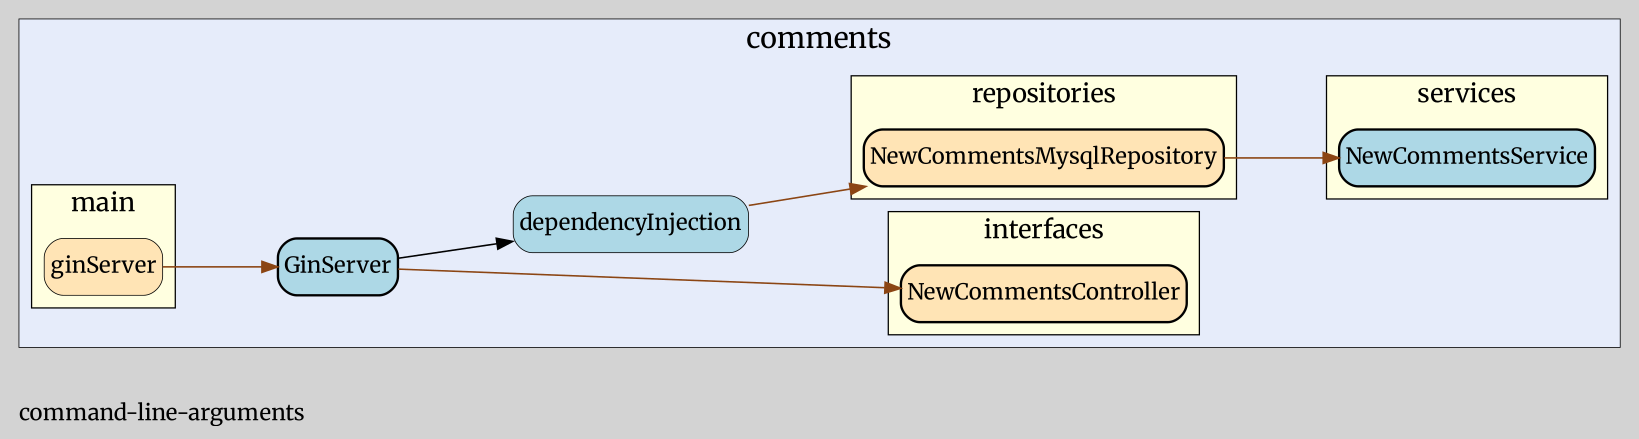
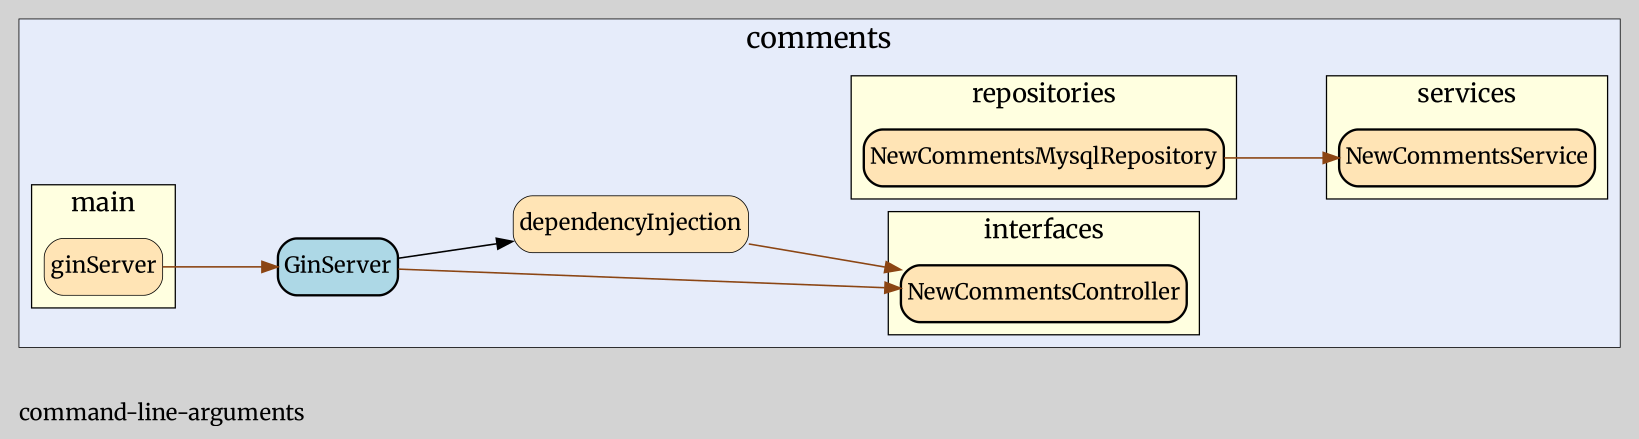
  digraph {
    bgcolor=lightgray
    fontname=Merriweather
    fontsize=14
    label="command-line-arguments"
    labeljust=l
    nodesep=0.35
    penwidth=0.5
    rankdir=LR
    style=solid
    node [fillcolor=moccasin fontname=Merriweather margin="0.05,0.0" penwidth=1.5 shape=box style="filled,rounded"]
    edge [color=saddlebrown fontname=Merriweather minlen=2]
    n1 [label=ginServer penwidth=0.5]
    n2 [label=NewCommentsController]
    n3 [label=NewCommentsMysqlRepository]
-   n4 [fillcolor=lightblue label=NewCommentsService]
-   n5 [fillcolor=lightblue label=dependencyInjection penwidth=0.5]
+   n4 [label=NewCommentsService]
+   n5 [label=dependencyInjection penwidth=0.5]
    n6 [fillcolor=lightblue label=GinServer]
    subgraph cluster_1 {
      bgcolor="#e6ecfa"
      fontsize=18
      label=comments
      labeljust=c
      labelloc=t
      n5
      n6
      subgraph cluster_2 {
        bgcolor="#e6ecfa"
        fillcolor=lightyellow
        fontsize=16
        label=main
        labeljust=c
        labelloc=t
        penwidth=0.8
        rank=sink
        style=filled
        n1
      }
      subgraph cluster_3 {
        bgcolor="#e6ecfa"
        fillcolor=lightyellow
        fontsize=16
        label=interfaces
        labeljust=c
        labelloc=t
        penwidth=0.8
        rank=sink
        style=filled
        n2
      }
      subgraph cluster_4 {
        bgcolor="#e6ecfa"
        fillcolor=lightyellow
        fontsize=16
        label=repositories
        labeljust=c
        labelloc=t
        penwidth=0.8
        rank=sink
        style=filled
        n3
      }
      subgraph cluster_5 {
        bgcolor="#e6ecfa"
        fillcolor=lightyellow
        fontsize=16
        label=services
        labeljust=c
        labelloc=t
        penwidth=0.8
        rank=sink
        style=filled
        n4
      }
    }
    n1 -> n6
    n3 -> n4
-   n5 -> n3
+   n5 -> n2
    n6 -> n2
    n6 -> n5 [color=""]
  }
